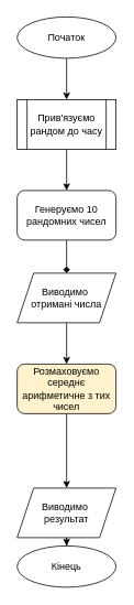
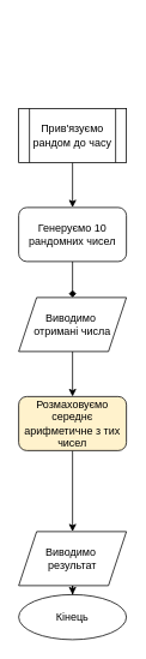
  <mxCell id="0" />
  <mxCell id="1" parent="0" />
- <mxCell id="2" value="" style="edgeStyle=orthogonalEdgeStyle;rounded=0;orthogonalLoop=1;jettySize=auto;html=1;" edge="1" parent="1" source="3" target="5"><mxGeometry relative="1" as="geometry" /></mxCell>
- <mxCell id="3" value="Початок" style="ellipse;whiteSpace=wrap;html=1;" vertex="1" parent="1"><mxGeometry x="20" y="20" width="120" height="50" as="geometry" /></mxCell>
  <mxCell id="4" value="" style="edgeStyle=orthogonalEdgeStyle;rounded=0;orthogonalLoop=1;jettySize=auto;html=1;" edge="1" parent="1" source="5" target="7"><mxGeometry relative="1" as="geometry" /></mxCell>
  <mxCell id="5" value="Прив'язуємо рандом до часу" style="shape=process;whiteSpace=wrap;html=1;backgroundOutline=1;" vertex="1" parent="1"><mxGeometry x="20" y="120" width="120" height="60" as="geometry" /></mxCell>
  <mxCell id="6" value="" style="edgeStyle=orthogonalEdgeStyle;rounded=0;orthogonalLoop=1;jettySize=auto;html=1;endArrow=diamond;" edge="1" parent="1" source="7" target="9"><mxGeometry relative="1" as="geometry" /></mxCell>
  <mxCell id="7" value="Генеруємо 10 рандомних чисел" style="rounded=1;whiteSpace=wrap;html=1;" vertex="1" parent="1"><mxGeometry x="20" y="230" width="120" height="60" as="geometry" /></mxCell>
  <mxCell id="8" value="" style="edgeStyle=orthogonalEdgeStyle;rounded=0;orthogonalLoop=1;jettySize=auto;html=1;" edge="1" parent="1" source="9" target="11"><mxGeometry relative="1" as="geometry" /></mxCell>
  <mxCell id="9" value="Виводимо&amp;nbsp;&lt;div&gt;отримані числа&lt;/div&gt;" style="shape=parallelogram;perimeter=parallelogramPerimeter;whiteSpace=wrap;html=1;fixedSize=1;" vertex="1" parent="1"><mxGeometry x="20" y="330" width="120" height="60" as="geometry" /></mxCell>
  <mxCell id="10" value="" style="edgeStyle=orthogonalEdgeStyle;rounded=0;orthogonalLoop=1;jettySize=auto;html=1;" edge="1" parent="1" source="11" target="13"><mxGeometry relative="1" as="geometry" /></mxCell>
  <mxCell id="11" value="Розмаховуємо середнє арифметичне з тих чисел" style="rounded=1;whiteSpace=wrap;html=1;fillColor=#fff2cc;" vertex="1" parent="1"><mxGeometry x="20" y="440" width="120" height="60" as="geometry" /></mxCell>
  <mxCell id="12" value="" style="edgeStyle=orthogonalEdgeStyle;rounded=0;orthogonalLoop=1;jettySize=auto;html=1;" edge="1" parent="1" source="13" target="14"><mxGeometry relative="1" as="geometry" /></mxCell>
  <mxCell id="13" value="Виводимо&amp;nbsp;&lt;div&gt;результат&lt;/div&gt;" style="shape=parallelogram;perimeter=parallelogramPerimeter;whiteSpace=wrap;html=1;fixedSize=1;" vertex="1" parent="1"><mxGeometry x="20" y="590" width="120" height="60" as="geometry" /></mxCell>
  <mxCell id="14" value="Кінець" style="ellipse;whiteSpace=wrap;html=1;" vertex="1" parent="1"><mxGeometry x="20" y="660" width="120" height="50" as="geometry" /></mxCell>
